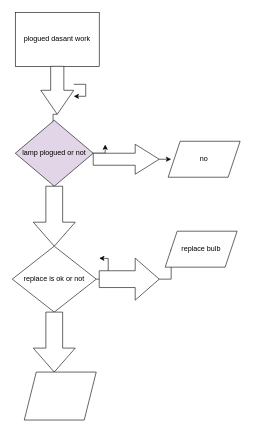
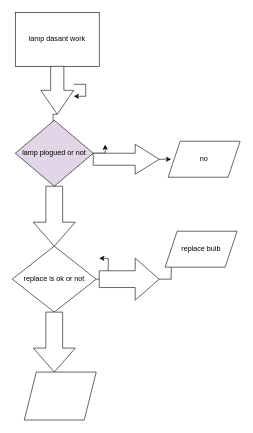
  <mxCell id="0" />
  <mxCell id="1" parent="0" />
- <mxCell id="2" value="plogued dasant work" style="rounded=0;whiteSpace=wrap;html=1;" vertex="1" parent="1"><mxGeometry x="25" y="20" width="140" height="90" as="geometry" /></mxCell>
+ <mxCell id="2" value="lamp dasant work" style="rounded=0;whiteSpace=wrap;html=1;" vertex="1" parent="1"><mxGeometry x="25" y="20" width="140" height="90" as="geometry" /></mxCell>
  <mxCell id="3" style="edgeStyle=orthogonalEdgeStyle;rounded=0;orthogonalLoop=1;jettySize=auto;html=1;exitX=1;exitY=0.5;exitDx=0;exitDy=0;exitPerimeter=0;" edge="1" parent="1" source="4"><mxGeometry relative="1" as="geometry"><mxPoint x="88" y="220" as="targetPoint" /></mxGeometry></mxCell>
  <mxCell id="4" value="" style="html=1;shadow=0;dashed=0;align=center;verticalAlign=middle;shape=mxgraph.arrows2.arrow;dy=0.6;dx=40;direction=south;notch=0;" vertex="1" parent="1"><mxGeometry x="67.5" y="110" width="55" height="80" as="geometry" /></mxCell>
  <mxCell id="5" style="edgeStyle=orthogonalEdgeStyle;rounded=0;orthogonalLoop=1;jettySize=auto;html=1;" edge="1" parent="1" source="4" target="4"><mxGeometry relative="1" as="geometry" /></mxCell>
  <mxCell id="6" style="edgeStyle=orthogonalEdgeStyle;rounded=0;orthogonalLoop=1;jettySize=auto;html=1;" edge="1" parent="1" source="8"><mxGeometry relative="1" as="geometry"><mxPoint x="175" y="240" as="targetPoint" /></mxGeometry></mxCell>
  <mxCell id="7" style="edgeStyle=orthogonalEdgeStyle;rounded=0;orthogonalLoop=1;jettySize=auto;html=1;" edge="1" parent="1" source="8"><mxGeometry relative="1" as="geometry"><mxPoint x="95" y="330" as="targetPoint" /></mxGeometry></mxCell>
  <mxCell id="8" value="lamp plogued or not" style="rhombus;whiteSpace=wrap;html=1;fillColor=#e1d5e7;" vertex="1" parent="1"><mxGeometry x="25" y="200" width="130" height="110" as="geometry" /></mxCell>
  <mxCell id="9" style="edgeStyle=orthogonalEdgeStyle;rounded=0;orthogonalLoop=1;jettySize=auto;html=1;" edge="1" parent="1" source="10"><mxGeometry relative="1" as="geometry"><mxPoint x="285" y="265" as="targetPoint" /></mxGeometry></mxCell>
  <mxCell id="10" value="" style="html=1;shadow=0;dashed=0;align=center;verticalAlign=middle;shape=mxgraph.arrows2.arrow;dy=0.6;dx=40;notch=0;" vertex="1" parent="1"><mxGeometry x="155" y="240" width="110" height="50" as="geometry" /></mxCell>
  <mxCell id="11" value="no" style="shape=parallelogram;perimeter=parallelogramPerimeter;whiteSpace=wrap;html=1;fixedSize=1;" vertex="1" parent="1"><mxGeometry x="280" y="235" width="120" height="60" as="geometry" /></mxCell>
  <mxCell id="12" value="" style="html=1;shadow=0;dashed=0;align=center;verticalAlign=middle;shape=mxgraph.arrows2.arrow;dy=0.6;dx=40;direction=south;notch=0;" vertex="1" parent="1"><mxGeometry x="55" y="310" width="70" height="100" as="geometry" /></mxCell>
  <mxCell id="13" style="edgeStyle=orthogonalEdgeStyle;rounded=0;orthogonalLoop=1;jettySize=auto;html=1;" edge="1" parent="1" source="14"><mxGeometry relative="1" as="geometry"><mxPoint x="165" y="430" as="targetPoint" /></mxGeometry></mxCell>
  <mxCell id="14" value="replace is ok or not" style="rhombus;whiteSpace=wrap;html=1;" vertex="1" parent="1"><mxGeometry x="20" y="410" width="140" height="110" as="geometry" /></mxCell>
  <mxCell id="15" style="edgeStyle=orthogonalEdgeStyle;rounded=0;orthogonalLoop=1;jettySize=auto;html=1;" edge="1" parent="1" source="16" target="17"><mxGeometry relative="1" as="geometry"><mxPoint x="295" y="465" as="targetPoint" /></mxGeometry></mxCell>
  <mxCell id="16" value="" style="html=1;shadow=0;dashed=0;align=center;verticalAlign=middle;shape=mxgraph.arrows2.arrow;dy=0.6;dx=40;notch=0;" vertex="1" parent="1"><mxGeometry x="165" y="430" width="100" height="70" as="geometry" /></mxCell>
  <mxCell id="17" value="replace bulb" style="shape=parallelogram;perimeter=parallelogramPerimeter;whiteSpace=wrap;html=1;fixedSize=1;" vertex="1" parent="1"><mxGeometry x="275" y="385" width="120" height="60" as="geometry" /></mxCell>
  <mxCell id="18" value="" style="html=1;shadow=0;dashed=0;align=center;verticalAlign=middle;shape=mxgraph.arrows2.arrow;dy=0.6;dx=40;direction=south;notch=0;" vertex="1" parent="1"><mxGeometry x="55" y="520" width="70" height="100" as="geometry" /></mxCell>
  <mxCell id="19" value="" style="shape=parallelogram;perimeter=parallelogramPerimeter;whiteSpace=wrap;html=1;fixedSize=1;" vertex="1" parent="1"><mxGeometry x="40" y="620" width="120" height="80" as="geometry" /></mxCell>
